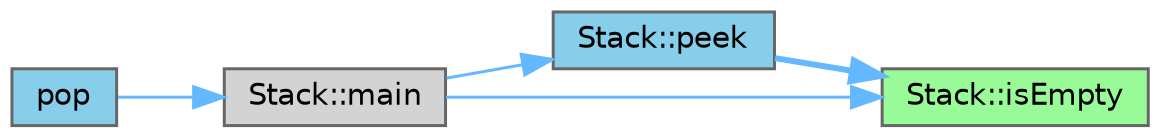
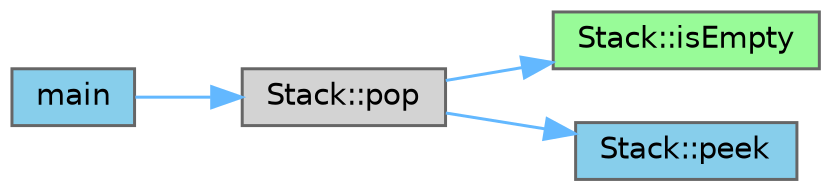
  digraph {
    rankdir=RL
    node [color=grey40 fillcolor=skyblue fontname=Helvetica fontsize=10 shape=box style=filled]
    edge [color=steelblue1 dir=back fontname=Helvetica fontsize=10 labelfontname=Helvetica labelfontsize=10 style=solid]
    n1 [color=gray40 fillcolor=palegreen fontcolor=black height=0.2 label="Stack::isEmpty" width=0.4]
    n2 [height=0.2 label="Stack::peek" width=0.4]
-   n3 [fillcolor=lightgrey height=0.2 label="Stack::main" width=0.4]
-   n4 [height=0.2 label=pop width=0.4]
-   n1 -> n2 [style=bold]
+   n3 [fillcolor=lightgrey height=0.2 label="Stack::pop" width=0.4]
+   n4 [height=0.2 label=main width=0.4]
    n1 -> n3
    n2 -> n3
    n3 -> n4
  }
